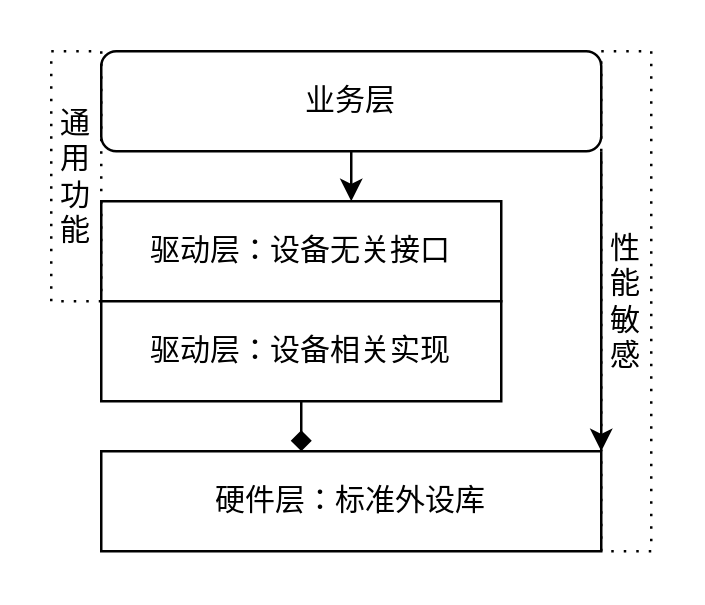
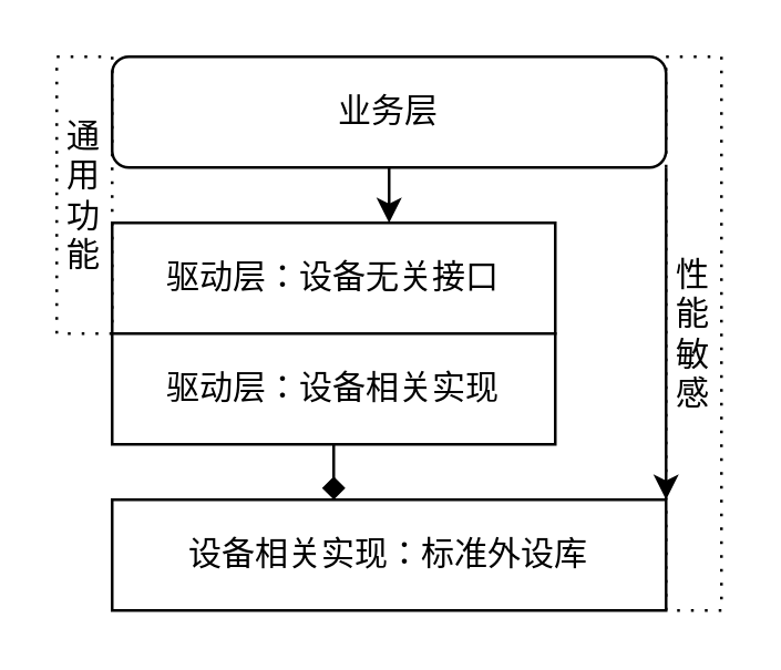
  <mxCell id="0" />
  <mxCell id="1" parent="0" />
  <mxCell id="2" value="" style="group" vertex="1" connectable="0" parent="1"><mxGeometry x="20" y="20" width="240" height="200" as="geometry" /></mxCell>
- <mxCell id="3" value="&lt;font face=&quot;宋体&quot;&gt;硬件层：标准外设库&lt;/font&gt;" style="rounded=0;whiteSpace=wrap;html=1;strokeColor=default;" vertex="1" parent="2"><mxGeometry x="20" y="160" width="200" height="40" as="geometry" /></mxCell>
+ <mxCell id="3" value="&lt;font face=&quot;宋体&quot;&gt;设备相关实现：标准外设库&lt;/font&gt;" style="rounded=0;whiteSpace=wrap;html=1;strokeColor=default;" vertex="1" parent="2"><mxGeometry x="20" y="160" width="200" height="40" as="geometry" /></mxCell>
  <mxCell id="4" value="" style="group" vertex="1" connectable="0" parent="2"><mxGeometry x="20" y="60" width="160" height="80" as="geometry" /></mxCell>
  <mxCell id="5" value="&lt;font face=&quot;宋体&quot;&gt;驱动层：设备无关接口&lt;/font&gt;" style="rounded=0;whiteSpace=wrap;html=1;strokeColor=default;" vertex="1" parent="4"><mxGeometry width="160" height="40" as="geometry" /></mxCell>
  <mxCell id="6" value="&lt;font face=&quot;宋体&quot;&gt;驱动层：设备相关实现&lt;/font&gt;" style="rounded=0;whiteSpace=wrap;html=1;strokeColor=default;" vertex="1" parent="4"><mxGeometry y="40" width="160" height="40" as="geometry" /></mxCell>
  <mxCell id="7" style="edgeStyle=orthogonalEdgeStyle;rounded=0;orthogonalLoop=1;jettySize=auto;html=1;entryX=0.396;entryY=0.021;entryDx=0;entryDy=0;entryPerimeter=0;endArrow=diamond;" edge="1" parent="2" source="6" target="3"><mxGeometry relative="1" as="geometry" /></mxCell>
  <mxCell id="8" style="edgeStyle=orthogonalEdgeStyle;rounded=0;orthogonalLoop=1;jettySize=auto;html=1;" edge="1" parent="2" source="9"><mxGeometry relative="1" as="geometry"><mxPoint x="120" y="60" as="targetPoint" /><Array as="points" /></mxGeometry></mxCell>
  <mxCell id="9" value="&lt;font face=&quot;宋体&quot;&gt;业务层&lt;/font&gt;" style="whiteSpace=wrap;html=1;strokeColor=default;rounded=1;" vertex="1" parent="2"><mxGeometry x="20" width="200" height="40" as="geometry" /></mxCell>
  <mxCell id="10" style="edgeStyle=orthogonalEdgeStyle;rounded=0;orthogonalLoop=1;jettySize=auto;html=1;entryX=1;entryY=0;entryDx=0;entryDy=0;exitX=1;exitY=1;exitDx=0;exitDy=0;" edge="1" parent="2" source="9" target="3"><mxGeometry relative="1" as="geometry"><mxPoint x="195.4" y="40.0" as="sourcePoint" /><mxPoint x="195.4" y="160.0" as="targetPoint" /></mxGeometry></mxCell>
  <mxCell id="11" value="&lt;font face=&quot;宋体&quot;&gt;性&lt;br&gt;能&lt;br&gt;敏&lt;br&gt;感&lt;/font&gt;" style="text;html=1;align=center;verticalAlign=middle;whiteSpace=wrap;rounded=0;strokeColor=default;dashed=1;dashPattern=1 4;" vertex="1" parent="2"><mxGeometry x="220" width="20" height="200" as="geometry" /></mxCell>
  <mxCell id="12" value="&lt;font face=&quot;宋体&quot;&gt;通&lt;br&gt;用&lt;br&gt;功&lt;br&gt;能&lt;/font&gt;" style="text;html=1;align=center;verticalAlign=middle;whiteSpace=wrap;rounded=0;strokeColor=default;dashed=1;dashPattern=1 4;" vertex="1" parent="2"><mxGeometry width="20" height="100" as="geometry" /></mxCell>
